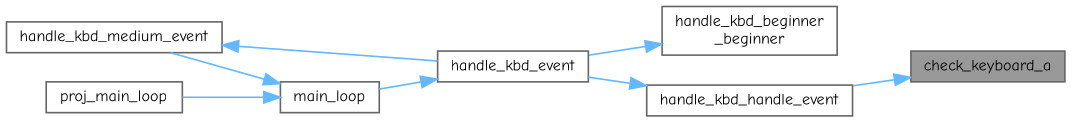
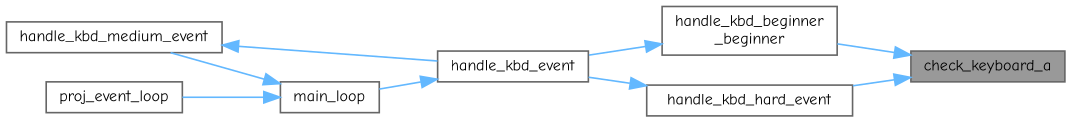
  digraph {
    fontname="Comic Neue"
    rankdir=RL
    node [color=grey40 fillcolor=white fontname="Comic Neue" fontsize=10 shape=box style=filled]
    edge [color=steelblue1 dir=back fontname="Comic Neue" fontsize=10 labelfontname=Helvetica labelfontsize=10 style=solid]
    n1 [color=gray40 fillcolor=grey60 fontcolor=black height=0.2 label=check_keyboard_a width=0.4]
    n2 [height=0.2 label="handle_kbd_beginner\l_beginner" width=0.4]
-   n3 [height=0.2 label=handle_kbd_handle_event width=0.4]
+   n3 [height=0.2 label=handle_kbd_hard_event width=0.4]
    n4 [height=0.2 label=handle_kbd_event width=0.4]
    n5 [height=0.2 label=handle_kbd_medium_event width=0.4]
    n6 [height=0.2 label=main_loop width=0.4]
-   n7 [height=0.2 label=proj_main_loop width=0.4]
+   n7 [height=0.2 label=proj_event_loop width=0.4]
+   n1 -> n2
    n1 -> n3
    n2 -> n4
    n3 -> n4
    n4 -> n6
    n5 -> n4
    n6 -> n5
    n6 -> n7
  }
